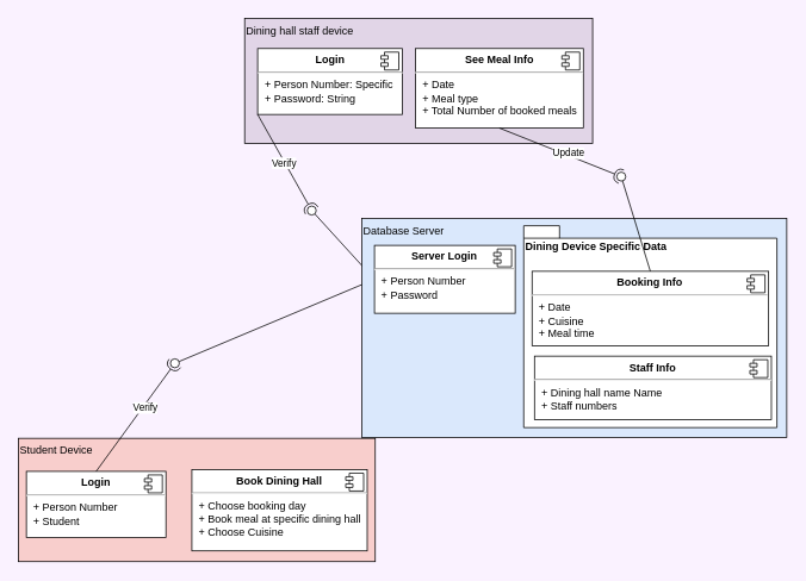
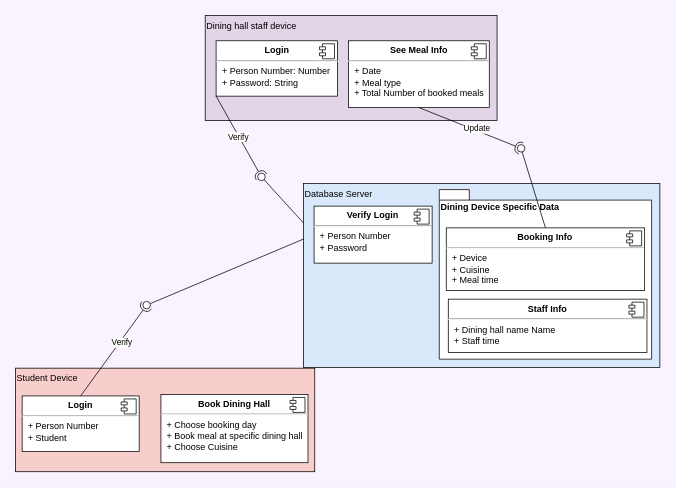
  <mxCell id="0" />
  <mxCell id="1" parent="0" />
  <mxCell id="2" value="" style="group" vertex="1" connectable="0" parent="1"><mxGeometry x="20" y="490" width="399" height="138" as="geometry" /></mxCell>
  <mxCell id="3" value="Student Device" style="rounded=0;whiteSpace=wrap;html=1;verticalAlign=top;align=left;fillColor=#f8cecc;" vertex="1" parent="2"><mxGeometry width="399" height="138" as="geometry" /></mxCell>
  <mxCell id="4" value="&lt;p style=&quot;margin: 0px ; margin-top: 6px ; text-align: center&quot;&gt;&lt;b&gt;Login&lt;/b&gt;&lt;/p&gt;&lt;hr&gt;&lt;p style=&quot;margin: 0px ; margin-left: 8px&quot;&gt;+ Person Number&lt;br&gt;+ Student&lt;/p&gt;" style="align=left;overflow=fill;html=1;dropTarget=0;" vertex="1" parent="2"><mxGeometry x="9" y="37" width="156" height="74" as="geometry" /></mxCell>
  <mxCell id="5" value="" style="shape=component;jettyWidth=8;jettyHeight=4;" vertex="1" parent="4"><mxGeometry x="1" width="20" height="20" relative="1" as="geometry"><mxPoint x="-24" y="4" as="offset" /></mxGeometry></mxCell>
  <mxCell id="6" value="&lt;p style=&quot;margin: 0px ; margin-top: 6px ; text-align: center&quot;&gt;&lt;b&gt;Book Dining Hall&lt;/b&gt;&lt;/p&gt;&lt;hr&gt;&lt;p style=&quot;margin: 0px ; margin-left: 8px&quot;&gt;+ Choose booking day&lt;br&gt;+ Book meal at specific dining hall&lt;/p&gt;&lt;p style=&quot;margin: 0px ; margin-left: 8px&quot;&gt;+ Choose Cuisine&amp;nbsp;&lt;/p&gt;" style="align=left;overflow=fill;html=1;dropTarget=0;" vertex="1" parent="2"><mxGeometry x="194" y="35" width="196" height="91" as="geometry" /></mxCell>
  <mxCell id="7" value="" style="shape=component;jettyWidth=8;jettyHeight=4;" vertex="1" parent="6"><mxGeometry x="1" width="20" height="20" relative="1" as="geometry"><mxPoint x="-24" y="4" as="offset" /></mxGeometry></mxCell>
  <mxCell id="8" value="" style="group" vertex="1" connectable="0" parent="1"><mxGeometry x="273" y="20" width="389" height="140" as="geometry" /></mxCell>
  <mxCell id="9" value="Dining hall staff device" style="rounded=0;whiteSpace=wrap;html=1;align=left;horizontal=1;verticalAlign=top;fillColor=#e1d5e7;" vertex="1" parent="8"><mxGeometry width="389.0" height="140" as="geometry" /></mxCell>
- <mxCell id="10" value="&lt;p style=&quot;margin: 0px ; margin-top: 6px ; text-align: center&quot;&gt;&lt;b&gt;Login&lt;/b&gt;&lt;/p&gt;&lt;hr&gt;&lt;p style=&quot;margin: 0px ; margin-left: 8px&quot;&gt;+ Person Number: Specific&lt;br&gt;+ Password: String&lt;/p&gt;" style="align=left;overflow=fill;html=1;dropTarget=0;" vertex="1" parent="8"><mxGeometry x="14.524" y="33.643" width="161.826" height="73.798" as="geometry" /></mxCell>
+ <mxCell id="10" value="&lt;p style=&quot;margin: 0px ; margin-top: 6px ; text-align: center&quot;&gt;&lt;b&gt;Login&lt;/b&gt;&lt;/p&gt;&lt;hr&gt;&lt;p style=&quot;margin: 0px ; margin-left: 8px&quot;&gt;+ Person Number: Number&lt;br&gt;+ Password: String&lt;/p&gt;" style="align=left;overflow=fill;html=1;dropTarget=0;" vertex="1" parent="8"><mxGeometry x="14.524" y="33.643" width="161.826" height="73.798" as="geometry" /></mxCell>
  <mxCell id="11" value="" style="shape=component;jettyWidth=8;jettyHeight=4;" vertex="1" parent="10"><mxGeometry x="1" width="20" height="20" relative="1" as="geometry"><mxPoint x="-24" y="4" as="offset" /></mxGeometry></mxCell>
  <mxCell id="12" value="&lt;p style=&quot;margin: 0px ; margin-top: 6px ; text-align: center&quot;&gt;&lt;b&gt;See Meal Info&lt;/b&gt;&lt;/p&gt;&lt;hr&gt;&lt;p style=&quot;margin: 0px ; margin-left: 8px&quot;&gt;+ Date&lt;br&gt;+ Meal type&lt;/p&gt;&lt;p style=&quot;margin: 0px ; margin-left: 8px&quot;&gt;+ Total Number of booked meals&lt;/p&gt;" style="align=left;overflow=fill;html=1;dropTarget=0;" vertex="1" parent="8"><mxGeometry x="190.869" y="33.643" width="187.757" height="88.992" as="geometry" /></mxCell>
  <mxCell id="13" value="" style="shape=component;jettyWidth=8;jettyHeight=4;" vertex="1" parent="12"><mxGeometry x="1" width="20" height="20" relative="1" as="geometry"><mxPoint x="-24" y="4" as="offset" /></mxGeometry></mxCell>
  <mxCell id="14" value="" style="rounded=0;orthogonalLoop=1;jettySize=auto;html=1;endArrow=none;endFill=0;exitX=0;exitY=0.5;exitDx=0;exitDy=0;" edge="1" target="17" parent="1" source="25"><mxGeometry relative="1" as="geometry"><mxPoint x="409" y="256" as="sourcePoint" /></mxGeometry></mxCell>
  <mxCell id="15" value="" style="rounded=0;orthogonalLoop=1;jettySize=auto;html=1;endArrow=halfCircle;endFill=0;entryX=0.5;entryY=0.5;entryDx=0;entryDy=0;endSize=6;strokeWidth=1;exitX=0.5;exitY=0;exitDx=0;exitDy=0;horizontal=0;" edge="1" target="17" parent="1" source="4"><mxGeometry relative="1" as="geometry"><mxPoint x="449" y="256" as="sourcePoint" /></mxGeometry></mxCell>
  <mxCell id="16" value="Verify" style="edgeLabel;html=1;align=center;verticalAlign=middle;resizable=0;points=[];" vertex="1" connectable="0" parent="15"><mxGeometry x="0.205" y="-2" relative="1" as="geometry"><mxPoint as="offset" /></mxGeometry></mxCell>
  <mxCell id="17" value="" style="ellipse;whiteSpace=wrap;html=1;fontFamily=Helvetica;fontSize=12;fontColor=#000000;align=center;strokeColor=#000000;fillColor=#ffffff;points=[];aspect=fixed;resizable=0;" vertex="1" parent="1"><mxGeometry x="190" y="401" width="10" height="10" as="geometry" /></mxCell>
  <mxCell id="18" value="" style="rounded=0;orthogonalLoop=1;jettySize=auto;html=1;endArrow=none;endFill=0;exitX=0;exitY=0.5;exitDx=0;exitDy=0;" edge="1" target="21" parent="1" source="25"><mxGeometry relative="1" as="geometry"><mxPoint x="418" y="331" as="sourcePoint" /></mxGeometry></mxCell>
  <mxCell id="19" value="" style="rounded=0;orthogonalLoop=1;jettySize=auto;html=1;endArrow=halfCircle;endFill=0;entryX=0.5;entryY=0.5;entryDx=0;entryDy=0;endSize=6;strokeWidth=1;exitX=0;exitY=1;exitDx=0;exitDy=0;" edge="1" target="21" parent="1" source="10"><mxGeometry relative="1" as="geometry"><mxPoint x="449" y="256" as="sourcePoint" /></mxGeometry></mxCell>
  <mxCell id="20" value="Verify" style="edgeLabel;html=1;align=center;verticalAlign=middle;resizable=0;points=[];" vertex="1" connectable="0" parent="19"><mxGeometry x="-0.006" y="-1" relative="1" as="geometry"><mxPoint as="offset" /></mxGeometry></mxCell>
  <mxCell id="21" value="" style="ellipse;whiteSpace=wrap;html=1;fontFamily=Helvetica;fontSize=12;fontColor=#000000;align=center;strokeColor=#000000;fillColor=#ffffff;points=[];aspect=fixed;resizable=0;" vertex="1" parent="1"><mxGeometry x="343" y="230" width="10" height="10" as="geometry" /></mxCell>
  <mxCell id="22" value="" style="group" vertex="1" connectable="0" parent="1"><mxGeometry x="404" y="244" width="475" height="245" as="geometry" /></mxCell>
  <mxCell id="23" value="Database Server" style="rounded=0;whiteSpace=wrap;html=1;verticalAlign=top;align=left;fillColor=#dae8fc;" vertex="1" parent="22"><mxGeometry width="475" height="245" as="geometry" /></mxCell>
  <mxCell id="24" value="Dining Device Specific Data" style="shape=folder;fontStyle=1;spacingTop=10;tabWidth=40;tabHeight=14;tabPosition=left;html=1;align=left;verticalAlign=top;" vertex="1" parent="22"><mxGeometry x="181" y="8" width="283" height="226" as="geometry" /></mxCell>
- <mxCell id="25" value="&lt;p style=&quot;margin: 0px ; margin-top: 6px ; text-align: center&quot;&gt;&lt;b&gt;Server Login&lt;/b&gt;&lt;/p&gt;&lt;hr&gt;&lt;p style=&quot;margin: 0px ; margin-left: 8px&quot;&gt;+ Person Number&lt;br&gt;+ Password&lt;/p&gt;" style="align=left;overflow=fill;html=1;dropTarget=0;" vertex="1" parent="22"><mxGeometry x="14.12" y="30" width="157.33" height="76" as="geometry" /></mxCell>
+ <mxCell id="25" value="&lt;p style=&quot;margin: 0px ; margin-top: 6px ; text-align: center&quot;&gt;&lt;b&gt;Verify Login&lt;/b&gt;&lt;/p&gt;&lt;hr&gt;&lt;p style=&quot;margin: 0px ; margin-left: 8px&quot;&gt;+ Person Number&lt;br&gt;+ Password&lt;/p&gt;" style="align=left;overflow=fill;html=1;dropTarget=0;" vertex="1" parent="22"><mxGeometry x="14.12" y="30" width="157.33" height="76" as="geometry" /></mxCell>
  <mxCell id="26" value="" style="shape=component;jettyWidth=8;jettyHeight=4;" vertex="1" parent="25"><mxGeometry x="1" width="20" height="20" relative="1" as="geometry"><mxPoint x="-24" y="4" as="offset" /></mxGeometry></mxCell>
- <mxCell id="27" value="&lt;p style=&quot;margin: 0px ; margin-top: 6px ; text-align: center&quot;&gt;&lt;b&gt;Staff Info&lt;/b&gt;&lt;/p&gt;&lt;hr&gt;&lt;p style=&quot;margin: 0px ; margin-left: 8px&quot;&gt;+ Dining hall name Name&lt;br&gt;+ Staff numbers&amp;nbsp;&lt;/p&gt;" style="align=left;overflow=fill;html=1;dropTarget=0;" vertex="1" parent="22"><mxGeometry x="193" y="154" width="264.81" height="71" as="geometry" /></mxCell>
+ <mxCell id="27" value="&lt;p style=&quot;margin: 0px ; margin-top: 6px ; text-align: center&quot;&gt;&lt;b&gt;Staff Info&lt;/b&gt;&lt;/p&gt;&lt;hr&gt;&lt;p style=&quot;margin: 0px ; margin-left: 8px&quot;&gt;+ Dining hall name Name&lt;br&gt;+ Staff time&amp;nbsp;&lt;/p&gt;" style="align=left;overflow=fill;html=1;dropTarget=0;" vertex="1" parent="22"><mxGeometry x="193" y="154" width="264.81" height="71" as="geometry" /></mxCell>
  <mxCell id="28" value="" style="shape=component;jettyWidth=8;jettyHeight=4;" vertex="1" parent="27"><mxGeometry x="1" width="20" height="20" relative="1" as="geometry"><mxPoint x="-24" y="4" as="offset" /></mxGeometry></mxCell>
- <mxCell id="29" value="&lt;p style=&quot;margin: 0px ; margin-top: 6px ; text-align: center&quot;&gt;&lt;b&gt;Booking Info&lt;/b&gt;&lt;/p&gt;&lt;hr&gt;&lt;p style=&quot;margin: 0px ; margin-left: 8px&quot;&gt;+ Date&lt;/p&gt;&lt;p style=&quot;margin: 0px ; margin-left: 8px&quot;&gt;+ Cuisine&amp;nbsp;&lt;/p&gt;&lt;p style=&quot;margin: 0px ; margin-left: 8px&quot;&gt;+ Meal time&lt;/p&gt;" style="align=left;overflow=fill;html=1;dropTarget=0;" vertex="1" parent="22"><mxGeometry x="190.3" y="59" width="264.4" height="83.5" as="geometry" /></mxCell>
+ <mxCell id="29" value="&lt;p style=&quot;margin: 0px ; margin-top: 6px ; text-align: center&quot;&gt;&lt;b&gt;Booking Info&lt;/b&gt;&lt;/p&gt;&lt;hr&gt;&lt;p style=&quot;margin: 0px ; margin-left: 8px&quot;&gt;+ Device&lt;/p&gt;&lt;p style=&quot;margin: 0px ; margin-left: 8px&quot;&gt;+ Cuisine&amp;nbsp;&lt;/p&gt;&lt;p style=&quot;margin: 0px ; margin-left: 8px&quot;&gt;+ Meal time&lt;/p&gt;" style="align=left;overflow=fill;html=1;dropTarget=0;" vertex="1" parent="22"><mxGeometry x="190.3" y="59" width="264.4" height="83.5" as="geometry" /></mxCell>
  <mxCell id="30" value="" style="shape=component;jettyWidth=8;jettyHeight=4;" vertex="1" parent="29"><mxGeometry x="1" width="20" height="20" relative="1" as="geometry"><mxPoint x="-24" y="4" as="offset" /></mxGeometry></mxCell>
  <mxCell id="31" value="" style="rounded=0;orthogonalLoop=1;jettySize=auto;html=1;endArrow=none;endFill=0;exitX=0.5;exitY=0;exitDx=0;exitDy=0;" edge="1" target="34" parent="1" source="29"><mxGeometry relative="1" as="geometry"><mxPoint x="395" y="307" as="sourcePoint" /></mxGeometry></mxCell>
  <mxCell id="32" value="" style="rounded=0;orthogonalLoop=1;jettySize=auto;html=1;endArrow=halfCircle;endFill=0;entryX=0.5;entryY=0.5;entryDx=0;entryDy=0;endSize=6;strokeWidth=1;exitX=0.5;exitY=1;exitDx=0;exitDy=0;" edge="1" target="34" parent="1" source="12"><mxGeometry relative="1" as="geometry"><mxPoint x="435" y="307" as="sourcePoint" /></mxGeometry></mxCell>
  <mxCell id="33" value="Update" style="edgeLabel;html=1;align=center;verticalAlign=middle;resizable=0;points=[];" vertex="1" connectable="0" parent="32"><mxGeometry x="0.121" y="3" relative="1" as="geometry"><mxPoint x="-1" as="offset" /></mxGeometry></mxCell>
  <mxCell id="34" value="" style="ellipse;whiteSpace=wrap;html=1;fontFamily=Helvetica;fontSize=12;fontColor=#000000;align=center;strokeColor=#000000;fillColor=#ffffff;points=[];aspect=fixed;resizable=0;" vertex="1" parent="1"><mxGeometry x="689" y="192" width="10" height="10" as="geometry" /></mxCell>
